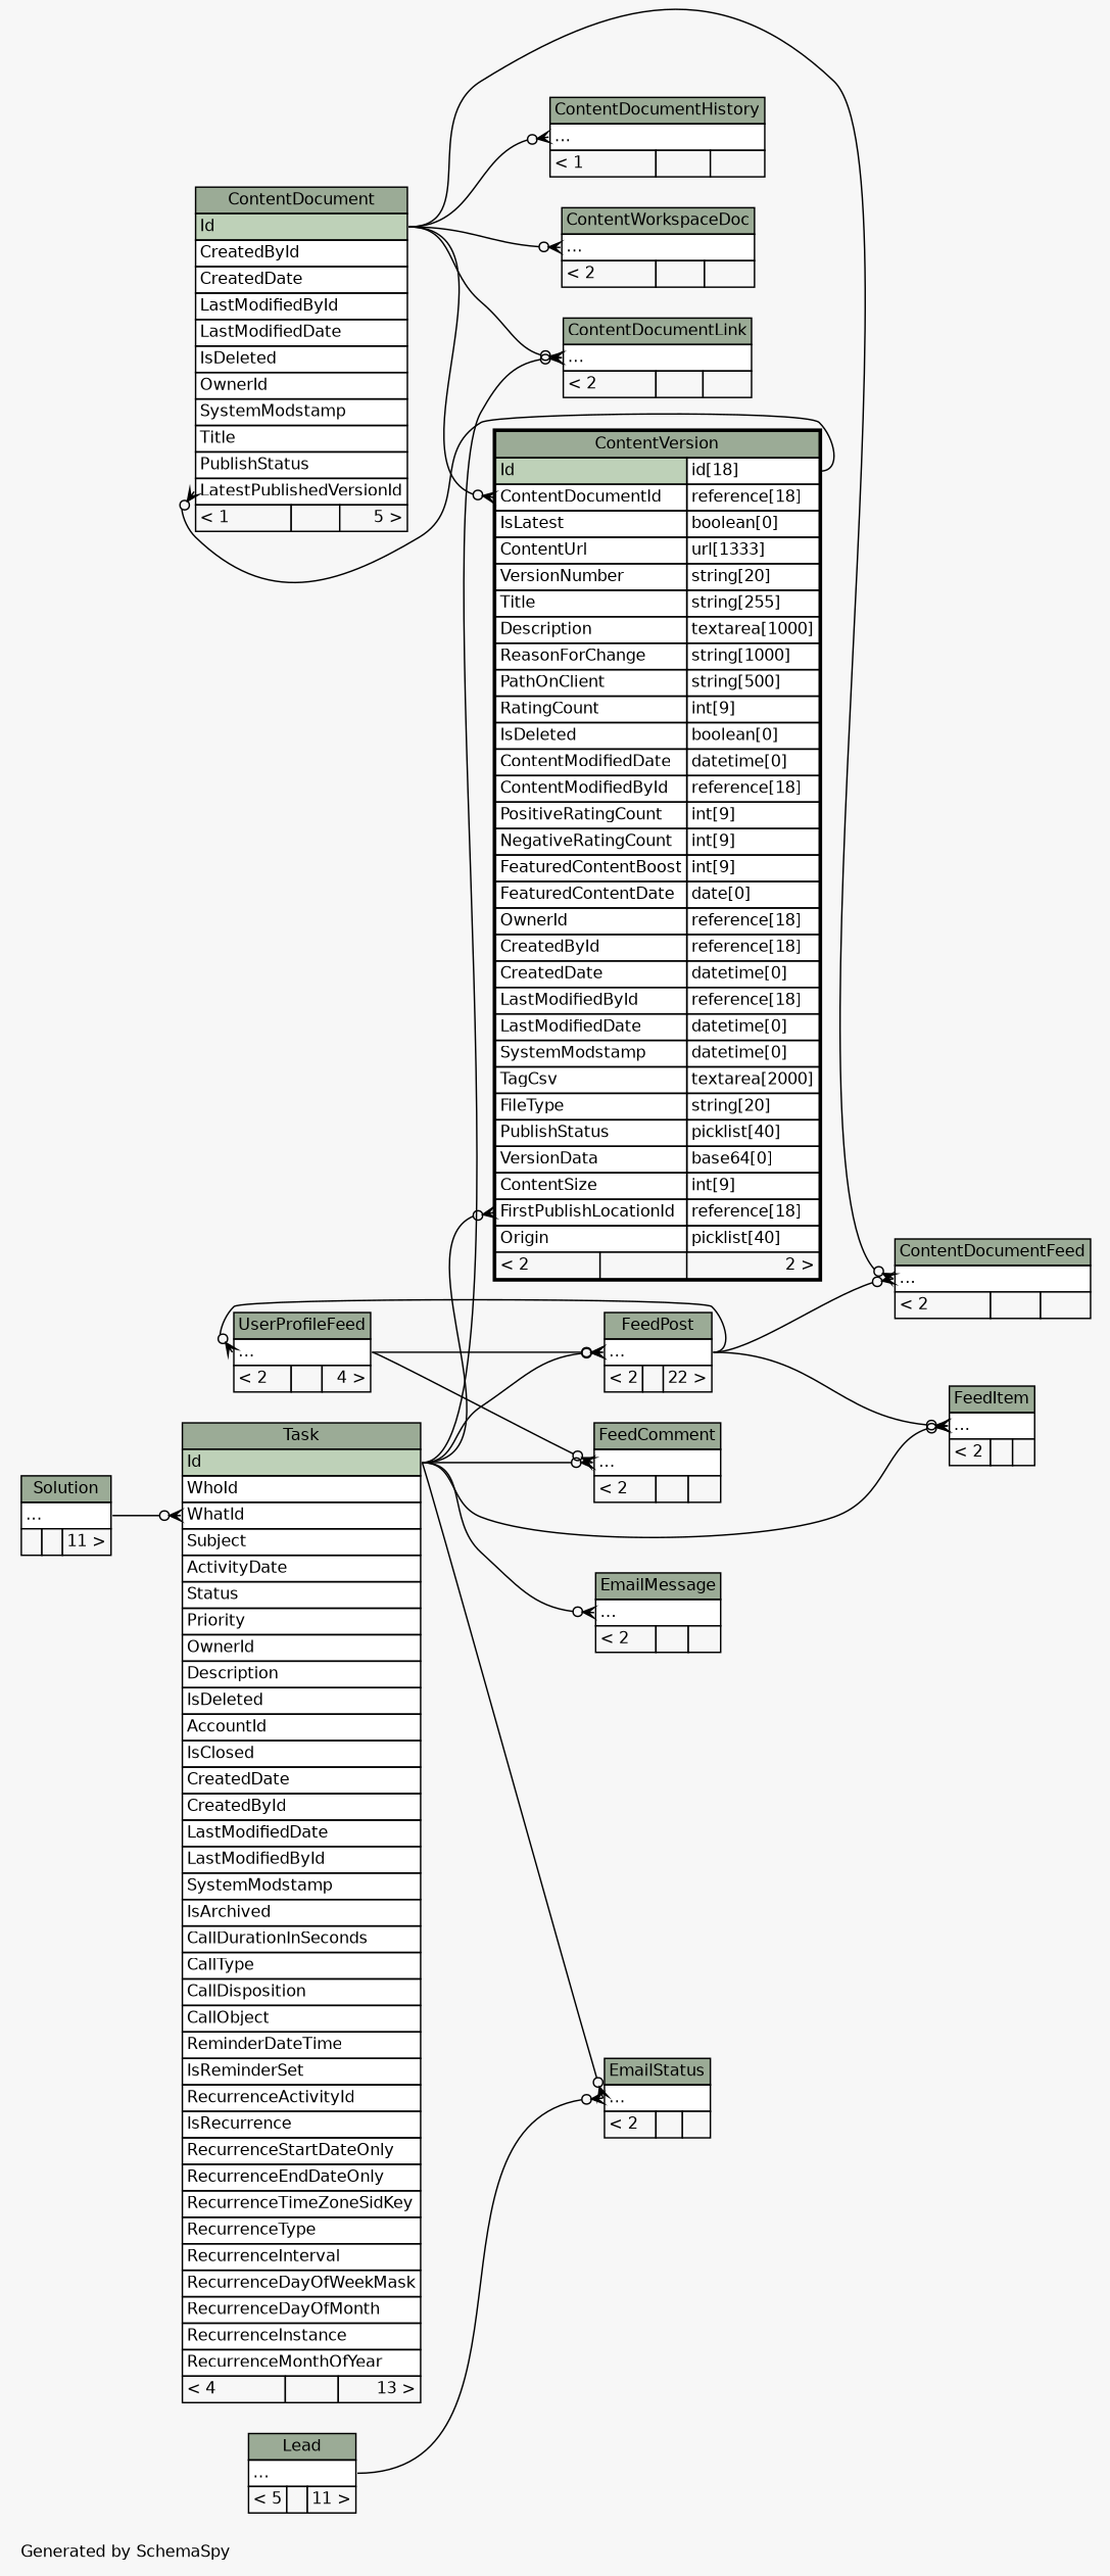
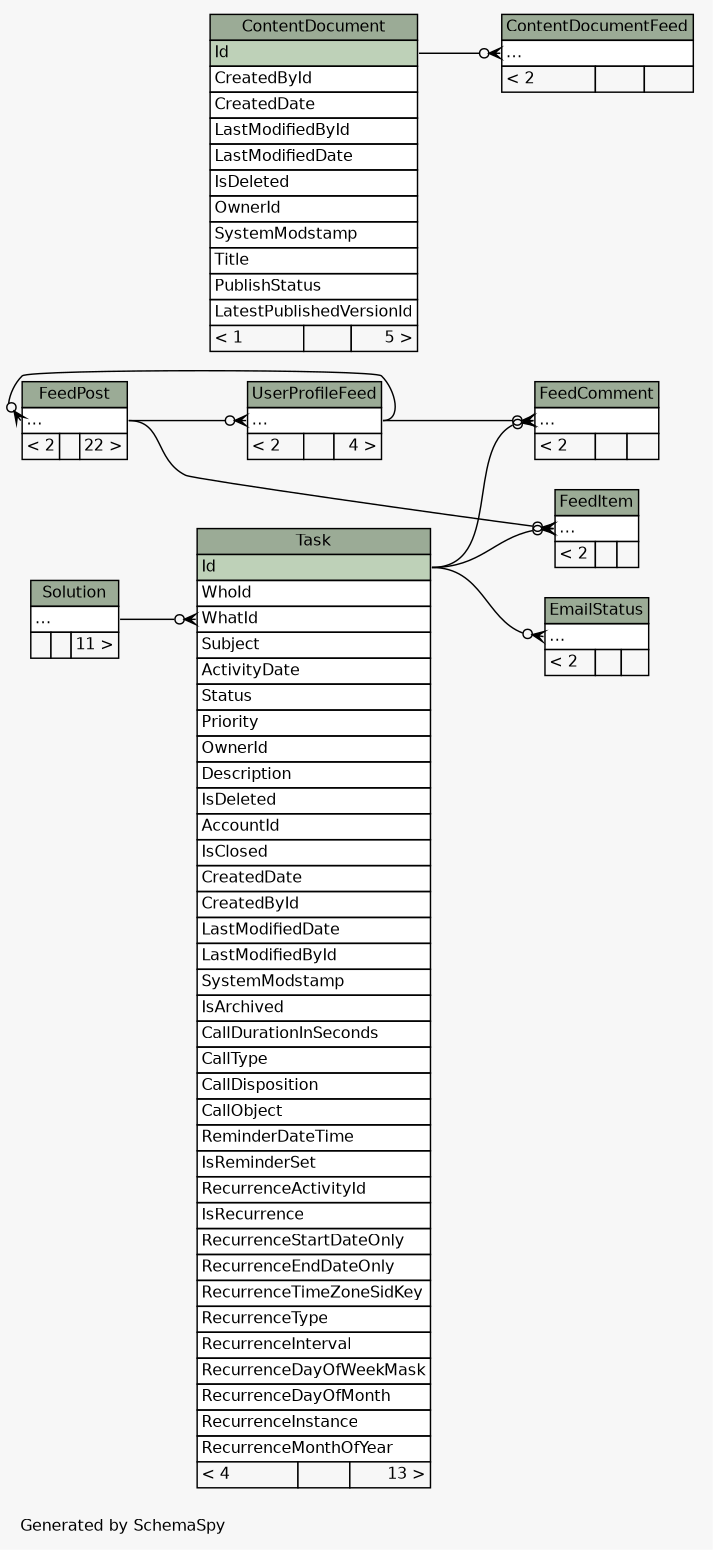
  digraph {
    bgcolor="#f7f7f7"
    fontname=Helvetica
    fontsize=11
    label="\nGenerated by SchemaSpy"
    labeljust=l
    nodesep=0.18
    rankdir=RL
    ranksep=0.46
    node [fontname=Helvetica fontsize=11 shape=plaintext]
    edge [arrowhead=none arrowsize=0.8 arrowtail=crowodot dir=back headport="Id:e" tailport="elipses:w"]
    n1 [label=<     <TABLE BORDER="0" CELLBORDER="1" CELLSPACING="0" BGCOLOR="#ffffff">       <TR><TD COLSPAN="3" BGCOLOR="#9bab96" ALIGN="CENTER">Task</TD></TR>       <TR><TD PORT="Id" COLSPAN="3" BGCOLOR="#bed1b8" ALIGN="LEFT">Id</TD></TR>       <TR><TD PORT="WhoId" COLSPAN="3" ALIGN="LEFT">WhoId</TD></TR>       <TR><TD PORT="WhatId" COLSPAN="3" ALIGN="LEFT">WhatId</TD></TR>       <TR><TD PORT="Subject" COLSPAN="3" ALIGN="LEFT">Subject</TD></TR>       <TR><TD PORT="ActivityDate" COLSPAN="3" ALIGN="LEFT">ActivityDate</TD></TR>       <TR><TD PORT="Status" COLSPAN="3" ALIGN="LEFT">Status</TD></TR>       <TR><TD PORT="Priority" COLSPAN="3" ALIGN="LEFT">Priority</TD></TR>       <TR><TD PORT="OwnerId" COLSPAN="3" ALIGN="LEFT">OwnerId</TD></TR>       <TR><TD PORT="Description" COLSPAN="3" ALIGN="LEFT">Description</TD></TR>       <TR><TD PORT="IsDeleted" COLSPAN="3" ALIGN="LEFT">IsDeleted</TD></TR>       <TR><TD PORT="AccountId" COLSPAN="3" ALIGN="LEFT">AccountId</TD></TR>       <TR><TD PORT="IsClosed" COLSPAN="3" ALIGN="LEFT">IsClosed</TD></TR>       <TR><TD PORT="CreatedDate" COLSPAN="3" ALIGN="LEFT">CreatedDate</TD></TR>       <TR><TD PORT="CreatedById" COLSPAN="3" ALIGN="LEFT">CreatedById</TD></TR>       <TR><TD PORT="LastModifiedDate" COLSPAN="3" ALIGN="LEFT">LastModifiedDate</TD></TR>       <TR><TD PORT="LastModifiedById" COLSPAN="3" ALIGN="LEFT">LastModifiedById</TD></TR>       <TR><TD PORT="SystemModstamp" COLSPAN="3" ALIGN="LEFT">SystemModstamp</TD></TR>       <TR><TD PORT="IsArchived" COLSPAN="3" ALIGN="LEFT">IsArchived</TD></TR>       <TR><TD PORT="CallDurationInSeconds" COLSPAN="3" ALIGN="LEFT">CallDurationInSeconds</TD></TR>       <TR><TD PORT="CallType" COLSPAN="3" ALIGN="LEFT">CallType</TD></TR>       <TR><TD PORT="CallDisposition" COLSPAN="3" ALIGN="LEFT">CallDisposition</TD></TR>       <TR><TD PORT="CallObject" COLSPAN="3" ALIGN="LEFT">CallObject</TD></TR>       <TR><TD PORT="ReminderDateTime" COLSPAN="3" ALIGN="LEFT">ReminderDateTime</TD></TR>       <TR><TD PORT="IsReminderSet" COLSPAN="3" ALIGN="LEFT">IsReminderSet</TD></TR>       <TR><TD PORT="RecurrenceActivityId" COLSPAN="3" ALIGN="LEFT">RecurrenceActivityId</TD></TR>       <TR><TD PORT="IsRecurrence" COLSPAN="3" ALIGN="LEFT">IsRecurrence</TD></TR>       <TR><TD PORT="RecurrenceStartDateOnly" COLSPAN="3" ALIGN="LEFT">RecurrenceStartDateOnly</TD></TR>       <TR><TD PORT="RecurrenceEndDateOnly" COLSPAN="3" ALIGN="LEFT">RecurrenceEndDateOnly</TD></TR>       <TR><TD PORT="RecurrenceTimeZoneSidKey" COLSPAN="3" ALIGN="LEFT">RecurrenceTimeZoneSidKey</TD></TR>       <TR><TD PORT="RecurrenceType" COLSPAN="3" ALIGN="LEFT">RecurrenceType</TD></TR>       <TR><TD PORT="RecurrenceInterval" COLSPAN="3" ALIGN="LEFT">RecurrenceInterval</TD></TR>       <TR><TD PORT="RecurrenceDayOfWeekMask" COLSPAN="3" ALIGN="LEFT">RecurrenceDayOfWeekMask</TD></TR>       <TR><TD PORT="RecurrenceDayOfMonth" COLSPAN="3" ALIGN="LEFT">RecurrenceDayOfMonth</TD></TR>       <TR><TD PORT="RecurrenceInstance" COLSPAN="3" ALIGN="LEFT">RecurrenceInstance</TD></TR>       <TR><TD PORT="RecurrenceMonthOfYear" COLSPAN="3" ALIGN="LEFT">RecurrenceMonthOfYear</TD></TR>       <TR><TD ALIGN="LEFT" BGCOLOR="#f7f7f7">&lt; 4</TD><TD ALIGN="RIGHT" BGCOLOR="#f7f7f7">  </TD><TD ALIGN="RIGHT" BGCOLOR="#f7f7f7">13 &gt;</TD></TR>     </TABLE>>]
    n2 [label=<     <TABLE BORDER="0" CELLBORDER="1" CELLSPACING="0" BGCOLOR="#ffffff">       <TR><TD COLSPAN="3" BGCOLOR="#9bab96" ALIGN="CENTER">Solution</TD></TR>       <TR><TD PORT="elipses" COLSPAN="3" ALIGN="LEFT">...</TD></TR>       <TR><TD ALIGN="LEFT" BGCOLOR="#f7f7f7">  </TD><TD ALIGN="RIGHT" BGCOLOR="#f7f7f7">  </TD><TD ALIGN="RIGHT" BGCOLOR="#f7f7f7">11 &gt;</TD></TR>     </TABLE>>]
-   n3 [label=<     <TABLE BORDER="0" CELLBORDER="1" CELLSPACING="0" BGCOLOR="#ffffff">       <TR><TD COLSPAN="3" BGCOLOR="#9bab96" ALIGN="CENTER">Lead</TD></TR>       <TR><TD PORT="elipses" COLSPAN="3" ALIGN="LEFT">...</TD></TR>       <TR><TD ALIGN="LEFT" BGCOLOR="#f7f7f7">&lt; 5</TD><TD ALIGN="RIGHT" BGCOLOR="#f7f7f7">  </TD><TD ALIGN="RIGHT" BGCOLOR="#f7f7f7">11 &gt;</TD></TR>     </TABLE>>]
    n4 [label=<     <TABLE BORDER="0" CELLBORDER="1" CELLSPACING="0" BGCOLOR="#ffffff">       <TR><TD COLSPAN="3" BGCOLOR="#9bab96" ALIGN="CENTER">ContentDocument</TD></TR>       <TR><TD PORT="Id" COLSPAN="3" BGCOLOR="#bed1b8" ALIGN="LEFT">Id</TD></TR>       <TR><TD PORT="CreatedById" COLSPAN="3" ALIGN="LEFT">CreatedById</TD></TR>       <TR><TD PORT="CreatedDate" COLSPAN="3" ALIGN="LEFT">CreatedDate</TD></TR>       <TR><TD PORT="LastModifiedById" COLSPAN="3" ALIGN="LEFT">LastModifiedById</TD></TR>       <TR><TD PORT="LastModifiedDate" COLSPAN="3" ALIGN="LEFT">LastModifiedDate</TD></TR>       <TR><TD PORT="IsDeleted" COLSPAN="3" ALIGN="LEFT">IsDeleted</TD></TR>       <TR><TD PORT="OwnerId" COLSPAN="3" ALIGN="LEFT">OwnerId</TD></TR>       <TR><TD PORT="SystemModstamp" COLSPAN="3" ALIGN="LEFT">SystemModstamp</TD></TR>       <TR><TD PORT="Title" COLSPAN="3" ALIGN="LEFT">Title</TD></TR>       <TR><TD PORT="PublishStatus" COLSPAN="3" ALIGN="LEFT">PublishStatus</TD></TR>       <TR><TD PORT="LatestPublishedVersionId" COLSPAN="3" ALIGN="LEFT">LatestPublishedVersionId</TD></TR>       <TR><TD ALIGN="LEFT" BGCOLOR="#f7f7f7">&lt; 1</TD><TD ALIGN="RIGHT" BGCOLOR="#f7f7f7">  </TD><TD ALIGN="RIGHT" BGCOLOR="#f7f7f7">5 &gt;</TD></TR>     </TABLE>>]
-   n5 [label=<     <TABLE BORDER="2" CELLBORDER="1" CELLSPACING="0" BGCOLOR="#ffffff">       <TR><TD COLSPAN="3" BGCOLOR="#9bab96" ALIGN="CENTER">ContentVersion</TD></TR>       <TR><TD PORT="Id" COLSPAN="2" BGCOLOR="#bed1b8" ALIGN="LEFT">Id</TD><TD PORT="Id.type" ALIGN="LEFT">id[18]</TD></TR>       <TR><TD PORT="ContentDocumentId" COLSPAN="2" ALIGN="LEFT">ContentDocumentId</TD><TD PORT="ContentDocumentId.type" ALIGN="LEFT">reference[18]</TD></TR>       <TR><TD PORT="IsLatest" COLSPAN="2" ALIGN="LEFT">IsLatest</TD><TD PORT="IsLatest.type" ALIGN="LEFT">boolean[0]</TD></TR>       <TR><TD PORT="ContentUrl" COLSPAN="2" ALIGN="LEFT">ContentUrl</TD><TD PORT="ContentUrl.type" ALIGN="LEFT">url[1333]</TD></TR>       <TR><TD PORT="VersionNumber" COLSPAN="2" ALIGN="LEFT">VersionNumber</TD><TD PORT="VersionNumber.type" ALIGN="LEFT">string[20]</TD></TR>       <TR><TD PORT="Title" COLSPAN="2" ALIGN="LEFT">Title</TD><TD PORT="Title.type" ALIGN="LEFT">string[255]</TD></TR>       <TR><TD PORT="Description" COLSPAN="2" ALIGN="LEFT">Description</TD><TD PORT="Description.type" ALIGN="LEFT">textarea[1000]</TD></TR>       <TR><TD PORT="ReasonForChange" COLSPAN="2" ALIGN="LEFT">ReasonForChange</TD><TD PORT="ReasonForChange.type" ALIGN="LEFT">string[1000]</TD></TR>       <TR><TD PORT="PathOnClient" COLSPAN="2" ALIGN="LEFT">PathOnClient</TD><TD PORT="PathOnClient.type" ALIGN="LEFT">string[500]</TD></TR>       <TR><TD PORT="RatingCount" COLSPAN="2" ALIGN="LEFT">RatingCount</TD><TD PORT="RatingCount.type" ALIGN="LEFT">int[9]</TD></TR>       <TR><TD PORT="IsDeleted" COLSPAN="2" ALIGN="LEFT">IsDeleted</TD><TD PORT="IsDeleted.type" ALIGN="LEFT">boolean[0]</TD></TR>       <TR><TD PORT="ContentModifiedDate" COLSPAN="2" ALIGN="LEFT">ContentModifiedDate</TD><TD PORT="ContentModifiedDate.type" ALIGN="LEFT">datetime[0]</TD></TR>       <TR><TD PORT="ContentModifiedById" COLSPAN="2" ALIGN="LEFT">ContentModifiedById</TD><TD PORT="ContentModifiedById.type" ALIGN="LEFT">reference[18]</TD></TR>       <TR><TD PORT="PositiveRatingCount" COLSPAN="2" ALIGN="LEFT">PositiveRatingCount</TD><TD PORT="PositiveRatingCount.type" ALIGN="LEFT">int[9]</TD></TR>       <TR><TD PORT="NegativeRatingCount" COLSPAN="2" ALIGN="LEFT">NegativeRatingCount</TD><TD PORT="NegativeRatingCount.type" ALIGN="LEFT">int[9]</TD></TR>       <TR><TD PORT="FeaturedContentBoost" COLSPAN="2" ALIGN="LEFT">FeaturedContentBoost</TD><TD PORT="FeaturedContentBoost.type" ALIGN="LEFT">int[9]</TD></TR>       <TR><TD PORT="FeaturedContentDate" COLSPAN="2" ALIGN="LEFT">FeaturedContentDate</TD><TD PORT="FeaturedContentDate.type" ALIGN="LEFT">date[0]</TD></TR>       <TR><TD PORT="OwnerId" COLSPAN="2" ALIGN="LEFT">OwnerId</TD><TD PORT="OwnerId.type" ALIGN="LEFT">reference[18]</TD></TR>       <TR><TD PORT="CreatedById" COLSPAN="2" ALIGN="LEFT">CreatedById</TD><TD PORT="CreatedById.type" ALIGN="LEFT">reference[18]</TD></TR>       <TR><TD PORT="CreatedDate" COLSPAN="2" ALIGN="LEFT">CreatedDate</TD><TD PORT="CreatedDate.type" ALIGN="LEFT">datetime[0]</TD></TR>       <TR><TD PORT="LastModifiedById" COLSPAN="2" ALIGN="LEFT">LastModifiedById</TD><TD PORT="LastModifiedById.type" ALIGN="LEFT">reference[18]</TD></TR>       <TR><TD PORT="LastModifiedDate" COLSPAN="2" ALIGN="LEFT">LastModifiedDate</TD><TD PORT="LastModifiedDate.type" ALIGN="LEFT">datetime[0]</TD></TR>       <TR><TD PORT="SystemModstamp" COLSPAN="2" ALIGN="LEFT">SystemModstamp</TD><TD PORT="SystemModstamp.type" ALIGN="LEFT">datetime[0]</TD></TR>       <TR><TD PORT="TagCsv" COLSPAN="2" ALIGN="LEFT">TagCsv</TD><TD PORT="TagCsv.type" ALIGN="LEFT">textarea[2000]</TD></TR>       <TR><TD PORT="FileType" COLSPAN="2" ALIGN="LEFT">FileType</TD><TD PORT="FileType.type" ALIGN="LEFT">string[20]</TD></TR>       <TR><TD PORT="PublishStatus" COLSPAN="2" ALIGN="LEFT">PublishStatus</TD><TD PORT="PublishStatus.type" ALIGN="LEFT">picklist[40]</TD></TR>       <TR><TD PORT="VersionData" COLSPAN="2" ALIGN="LEFT">VersionData</TD><TD PORT="VersionData.type" ALIGN="LEFT">base64[0]</TD></TR>       <TR><TD PORT="ContentSize" COLSPAN="2" ALIGN="LEFT">ContentSize</TD><TD PORT="ContentSize.type" ALIGN="LEFT">int[9]</TD></TR>       <TR><TD PORT="FirstPublishLocationId" COLSPAN="2" ALIGN="LEFT">FirstPublishLocationId</TD><TD PORT="FirstPublishLocationId.type" ALIGN="LEFT">reference[18]</TD></TR>       <TR><TD PORT="Origin" COLSPAN="2" ALIGN="LEFT">Origin</TD><TD PORT="Origin.type" ALIGN="LEFT">picklist[40]</TD></TR>       <TR><TD ALIGN="LEFT" BGCOLOR="#f7f7f7">&lt; 2</TD><TD ALIGN="RIGHT" BGCOLOR="#f7f7f7">  </TD><TD ALIGN="RIGHT" BGCOLOR="#f7f7f7">2 &gt;</TD></TR>     </TABLE>>]
    n6 [label=<     <TABLE BORDER="0" CELLBORDER="1" CELLSPACING="0" BGCOLOR="#ffffff">       <TR><TD COLSPAN="3" BGCOLOR="#9bab96" ALIGN="CENTER">ContentDocumentFeed</TD></TR>       <TR><TD PORT="elipses" COLSPAN="3" ALIGN="LEFT">...</TD></TR>       <TR><TD ALIGN="LEFT" BGCOLOR="#f7f7f7">&lt; 2</TD><TD ALIGN="RIGHT" BGCOLOR="#f7f7f7">  </TD><TD ALIGN="RIGHT" BGCOLOR="#f7f7f7">  </TD></TR>     </TABLE>>]
    n7 [label=<     <TABLE BORDER="0" CELLBORDER="1" CELLSPACING="0" BGCOLOR="#ffffff">       <TR><TD COLSPAN="3" BGCOLOR="#9bab96" ALIGN="CENTER">FeedPost</TD></TR>       <TR><TD PORT="elipses" COLSPAN="3" ALIGN="LEFT">...</TD></TR>       <TR><TD ALIGN="LEFT" BGCOLOR="#f7f7f7">&lt; 2</TD><TD ALIGN="RIGHT" BGCOLOR="#f7f7f7">  </TD><TD ALIGN="RIGHT" BGCOLOR="#f7f7f7">22 &gt;</TD></TR>     </TABLE>>]
    n8 [label=<     <TABLE BORDER="0" CELLBORDER="1" CELLSPACING="0" BGCOLOR="#ffffff">       <TR><TD COLSPAN="3" BGCOLOR="#9bab96" ALIGN="CENTER">UserProfileFeed</TD></TR>       <TR><TD PORT="elipses" COLSPAN="3" ALIGN="LEFT">...</TD></TR>       <TR><TD ALIGN="LEFT" BGCOLOR="#f7f7f7">&lt; 2</TD><TD ALIGN="RIGHT" BGCOLOR="#f7f7f7">  </TD><TD ALIGN="RIGHT" BGCOLOR="#f7f7f7">4 &gt;</TD></TR>     </TABLE>>]
-   n9 [label=<     <TABLE BORDER="0" CELLBORDER="1" CELLSPACING="0" BGCOLOR="#ffffff">       <TR><TD COLSPAN="3" BGCOLOR="#9bab96" ALIGN="CENTER">ContentDocumentHistory</TD></TR>       <TR><TD PORT="elipses" COLSPAN="3" ALIGN="LEFT">...</TD></TR>       <TR><TD ALIGN="LEFT" BGCOLOR="#f7f7f7">&lt; 1</TD><TD ALIGN="RIGHT" BGCOLOR="#f7f7f7">  </TD><TD ALIGN="RIGHT" BGCOLOR="#f7f7f7">  </TD></TR>     </TABLE>>]
-   n10 [label=<     <TABLE BORDER="0" CELLBORDER="1" CELLSPACING="0" BGCOLOR="#ffffff">       <TR><TD COLSPAN="3" BGCOLOR="#9bab96" ALIGN="CENTER">ContentDocumentLink</TD></TR>       <TR><TD PORT="elipses" COLSPAN="3" ALIGN="LEFT">...</TD></TR>       <TR><TD ALIGN="LEFT" BGCOLOR="#f7f7f7">&lt; 2</TD><TD ALIGN="RIGHT" BGCOLOR="#f7f7f7">  </TD><TD ALIGN="RIGHT" BGCOLOR="#f7f7f7">  </TD></TR>     </TABLE>>]
-   n11 [label=<     <TABLE BORDER="0" CELLBORDER="1" CELLSPACING="0" BGCOLOR="#ffffff">       <TR><TD COLSPAN="3" BGCOLOR="#9bab96" ALIGN="CENTER">ContentWorkspaceDoc</TD></TR>       <TR><TD PORT="elipses" COLSPAN="3" ALIGN="LEFT">...</TD></TR>       <TR><TD ALIGN="LEFT" BGCOLOR="#f7f7f7">&lt; 2</TD><TD ALIGN="RIGHT" BGCOLOR="#f7f7f7">  </TD><TD ALIGN="RIGHT" BGCOLOR="#f7f7f7">  </TD></TR>     </TABLE>>]
-   n12 [label=<     <TABLE BORDER="0" CELLBORDER="1" CELLSPACING="0" BGCOLOR="#ffffff">       <TR><TD COLSPAN="3" BGCOLOR="#9bab96" ALIGN="CENTER">EmailMessage</TD></TR>       <TR><TD PORT="elipses" COLSPAN="3" ALIGN="LEFT">...</TD></TR>       <TR><TD ALIGN="LEFT" BGCOLOR="#f7f7f7">&lt; 2</TD><TD ALIGN="RIGHT" BGCOLOR="#f7f7f7">  </TD><TD ALIGN="RIGHT" BGCOLOR="#f7f7f7">  </TD></TR>     </TABLE>>]
    n13 [label=<     <TABLE BORDER="0" CELLBORDER="1" CELLSPACING="0" BGCOLOR="#ffffff">       <TR><TD COLSPAN="3" BGCOLOR="#9bab96" ALIGN="CENTER">EmailStatus</TD></TR>       <TR><TD PORT="elipses" COLSPAN="3" ALIGN="LEFT">...</TD></TR>       <TR><TD ALIGN="LEFT" BGCOLOR="#f7f7f7">&lt; 2</TD><TD ALIGN="RIGHT" BGCOLOR="#f7f7f7">  </TD><TD ALIGN="RIGHT" BGCOLOR="#f7f7f7">  </TD></TR>     </TABLE>>]
    n14 [label=<     <TABLE BORDER="0" CELLBORDER="1" CELLSPACING="0" BGCOLOR="#ffffff">       <TR><TD COLSPAN="3" BGCOLOR="#9bab96" ALIGN="CENTER">FeedComment</TD></TR>       <TR><TD PORT="elipses" COLSPAN="3" ALIGN="LEFT">...</TD></TR>       <TR><TD ALIGN="LEFT" BGCOLOR="#f7f7f7">&lt; 2</TD><TD ALIGN="RIGHT" BGCOLOR="#f7f7f7">  </TD><TD ALIGN="RIGHT" BGCOLOR="#f7f7f7">  </TD></TR>     </TABLE>>]
    n15 [label=<     <TABLE BORDER="0" CELLBORDER="1" CELLSPACING="0" BGCOLOR="#ffffff">       <TR><TD COLSPAN="3" BGCOLOR="#9bab96" ALIGN="CENTER">FeedItem</TD></TR>       <TR><TD PORT="elipses" COLSPAN="3" ALIGN="LEFT">...</TD></TR>       <TR><TD ALIGN="LEFT" BGCOLOR="#f7f7f7">&lt; 2</TD><TD ALIGN="RIGHT" BGCOLOR="#f7f7f7">  </TD><TD ALIGN="RIGHT" BGCOLOR="#f7f7f7">  </TD></TR>     </TABLE>>]
    n1 -> n2 [headport="elipses:e" tailport="WhatId:w"]
-   n4 -> n5 [headport="Id.type:e" tailport="LatestPublishedVersionId:w"]
-   n5 -> n1 [tailport="FirstPublishLocationId:w"]
-   n5 -> n4 [tailport="ContentDocumentId:w"]
    n6 -> n4
-   n6 -> n7 [headport="elipses:e"]
-   n7 -> n1
    n7 -> n8 [headport="elipses:e"]
    n8 -> n7 [headport="elipses:e"]
-   n9 -> n4
-   n10 -> n1
-   n10 -> n4
-   n11 -> n4
-   n12 -> n1
    n13 -> n1
-   n13 -> n3 [headport="elipses:e"]
    n14 -> n1
    n14 -> n8 [headport="elipses:e"]
    n15 -> n1
    n15 -> n7 [headport="elipses:e"]
  }
